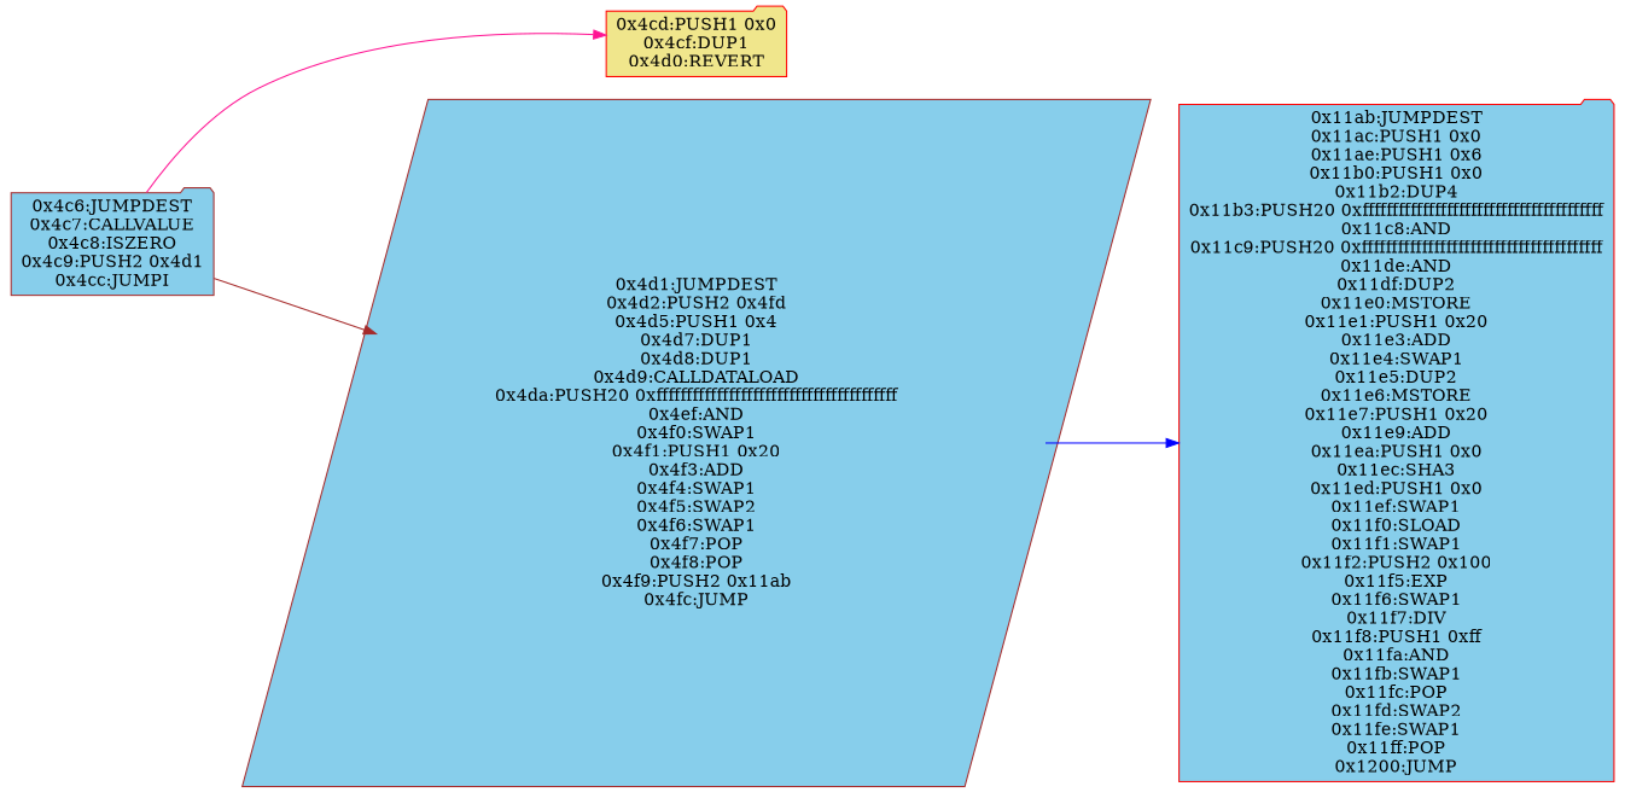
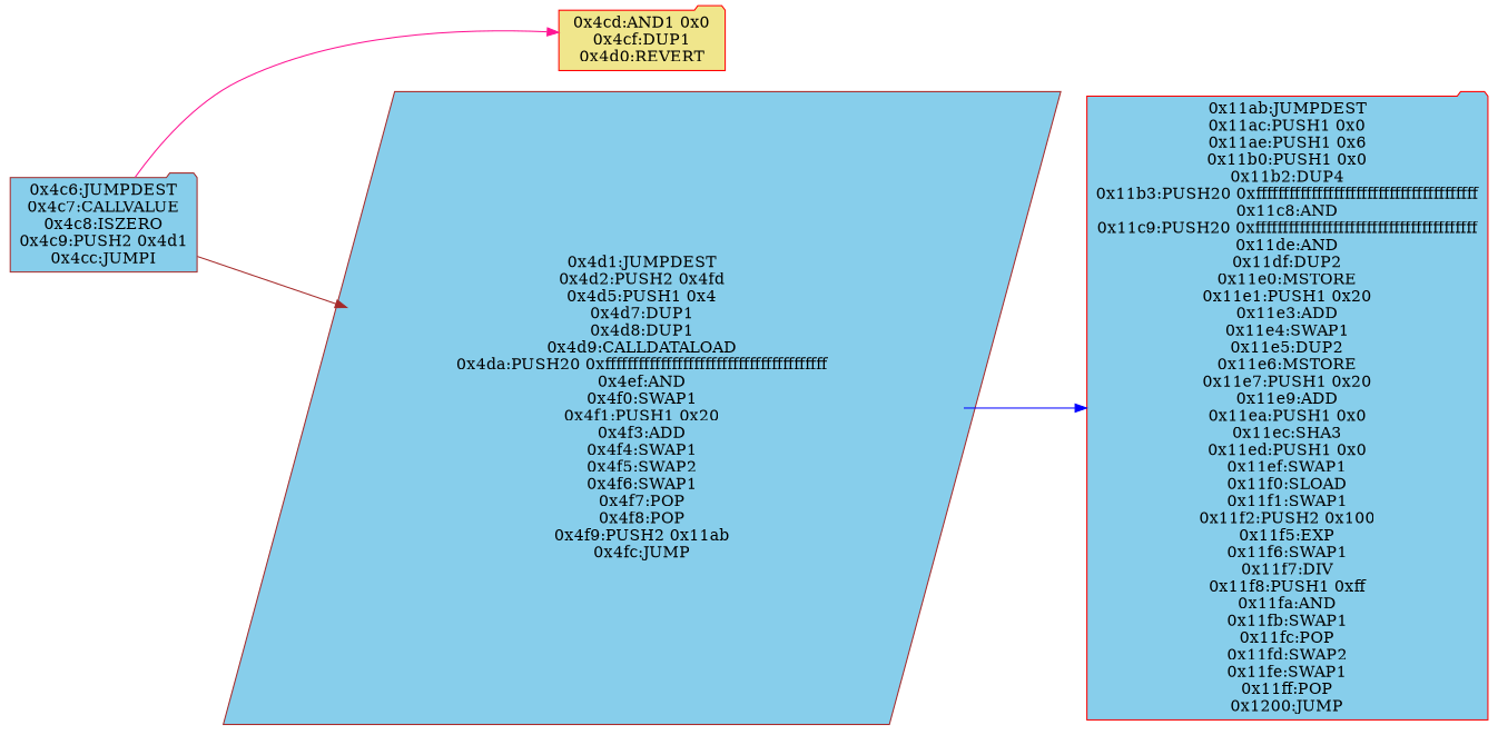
  digraph {
    rankdir=LR
    node [style=filled fillcolor=skyblue color=brown shape=folder]
    n1 [label="0x4c6:JUMPDEST\n0x4c7:CALLVALUE\n0x4c8:ISZERO\n0x4c9:PUSH2 0x4d1\n0x4cc:JUMPI"]
-   n2 [label="0x4cd:PUSH1 0x0\n0x4cf:DUP1\n0x4d0:REVERT" fillcolor=khaki color=red]
+   n2 [label="0x4cd:AND1 0x0\n0x4cf:DUP1\n0x4d0:REVERT" fillcolor=khaki color=red]
    n3 [label="0x4d1:JUMPDEST\n0x4d2:PUSH2 0x4fd\n0x4d5:PUSH1 0x4\n0x4d7:DUP1\n0x4d8:DUP1\n0x4d9:CALLDATALOAD\n0x4da:PUSH20 0xffffffffffffffffffffffffffffffffffffffff\n0x4ef:AND\n0x4f0:SWAP1\n0x4f1:PUSH1 0x20\n0x4f3:ADD\n0x4f4:SWAP1\n0x4f5:SWAP2\n0x4f6:SWAP1\n0x4f7:POP\n0x4f8:POP\n0x4f9:PUSH2 0x11ab\n0x4fc:JUMP" shape=parallelogram]
    n4 [label="0x11ab:JUMPDEST\n0x11ac:PUSH1 0x0\n0x11ae:PUSH1 0x6\n0x11b0:PUSH1 0x0\n0x11b2:DUP4\n0x11b3:PUSH20 0xffffffffffffffffffffffffffffffffffffffff\n0x11c8:AND\n0x11c9:PUSH20 0xffffffffffffffffffffffffffffffffffffffff\n0x11de:AND\n0x11df:DUP2\n0x11e0:MSTORE\n0x11e1:PUSH1 0x20\n0x11e3:ADD\n0x11e4:SWAP1\n0x11e5:DUP2\n0x11e6:MSTORE\n0x11e7:PUSH1 0x20\n0x11e9:ADD\n0x11ea:PUSH1 0x0\n0x11ec:SHA3\n0x11ed:PUSH1 0x0\n0x11ef:SWAP1\n0x11f0:SLOAD\n0x11f1:SWAP1\n0x11f2:PUSH2 0x100\n0x11f5:EXP\n0x11f6:SWAP1\n0x11f7:DIV\n0x11f8:PUSH1 0xff\n0x11fa:AND\n0x11fb:SWAP1\n0x11fc:POP\n0x11fd:SWAP2\n0x11fe:SWAP1\n0x11ff:POP\n0x1200:JUMP" color=red]
    n1 -> n2 [color=deeppink]
    n1 -> n3 [color=brown]
    n3 -> n4 [color=blue]
  }
